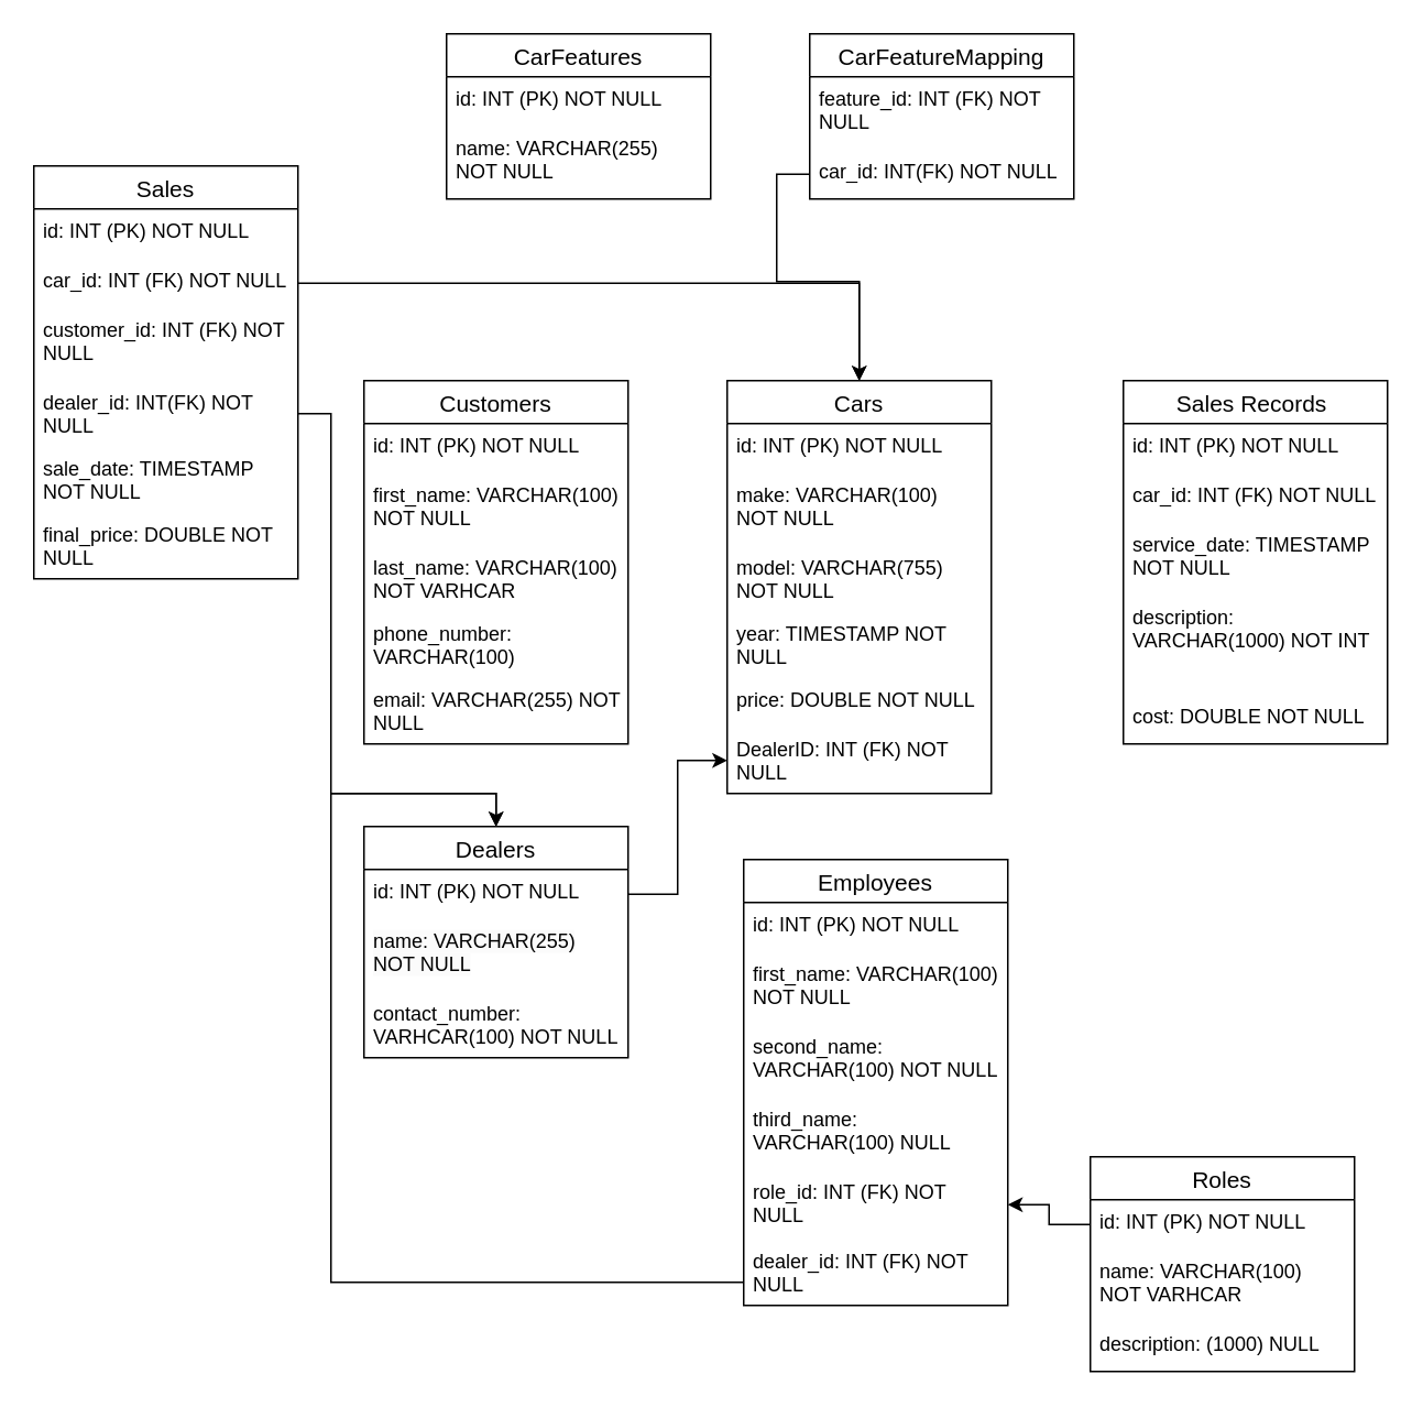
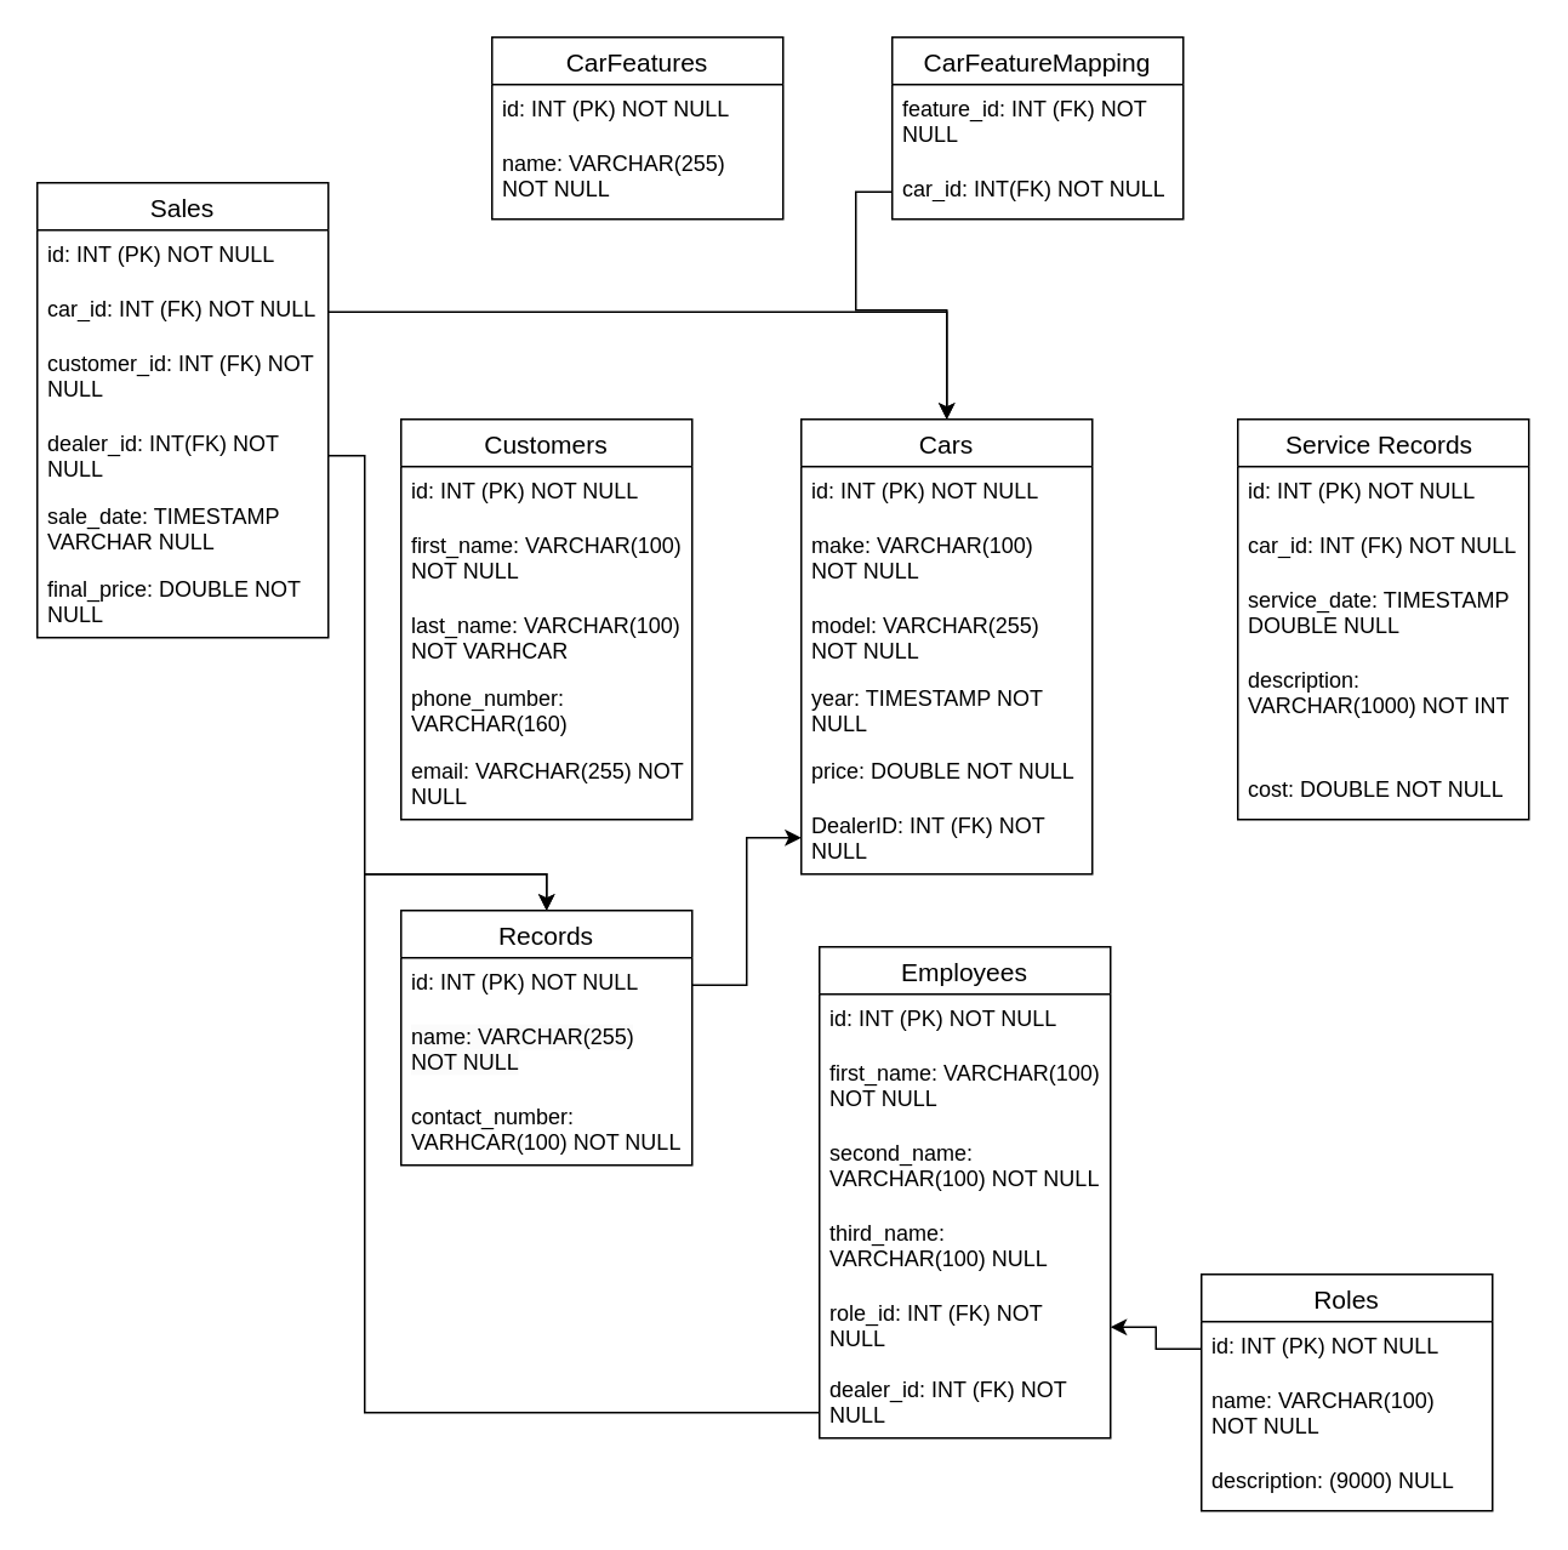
  <mxCell id="0" />
  <mxCell id="1" parent="0" />
- <mxCell id="2" value="Dealers" style="swimlane;fontStyle=0;childLayout=stackLayout;horizontal=1;startSize=26;horizontalStack=0;resizeParent=1;resizeParentMax=0;resizeLast=0;collapsible=1;marginBottom=0;align=center;fontSize=14;" vertex="1" parent="1"><mxGeometry x="220" y="500" width="160" height="140" as="geometry" /></mxCell>
+ <mxCell id="2" value="Records" style="swimlane;fontStyle=0;childLayout=stackLayout;horizontal=1;startSize=26;horizontalStack=0;resizeParent=1;resizeParentMax=0;resizeLast=0;collapsible=1;marginBottom=0;align=center;fontSize=14;" vertex="1" parent="1"><mxGeometry x="220" y="500" width="160" height="140" as="geometry" /></mxCell>
  <mxCell id="3" value="id: INT (PK) NOT NULL" style="text;strokeColor=none;fillColor=none;spacingLeft=4;spacingRight=4;overflow=hidden;rotatable=0;points=[[0,0.5],[1,0.5]];portConstraint=eastwest;fontSize=12;whiteSpace=wrap;html=1;" vertex="1" parent="2"><mxGeometry y="26" width="160" height="30" as="geometry" /></mxCell>
  <mxCell id="4" value="&lt;span style=&quot;color: rgb(0, 0, 0); font-family: Helvetica; font-size: 12px; font-style: normal; font-variant-ligatures: normal; font-variant-caps: normal; font-weight: 400; letter-spacing: normal; orphans: 2; text-align: left; text-indent: 0px; text-transform: none; widows: 2; word-spacing: 0px; -webkit-text-stroke-width: 0px; white-space: normal; background-color: rgb(251, 251, 251); text-decoration-thickness: initial; text-decoration-style: initial; text-decoration-color: initial; display: inline !important; float: none;&quot;&gt;name: VARCHAR(255) NOT NULL&lt;/span&gt;" style="text;strokeColor=none;fillColor=none;spacingLeft=4;spacingRight=4;overflow=hidden;rotatable=0;points=[[0,0.5],[1,0.5]];portConstraint=eastwest;fontSize=12;whiteSpace=wrap;html=1;" vertex="1" parent="2"><mxGeometry y="56" width="160" height="44" as="geometry" /></mxCell>
  <mxCell id="5" value="contact_number: VARHCAR(100) NOT NULL" style="text;strokeColor=none;fillColor=none;spacingLeft=4;spacingRight=4;overflow=hidden;rotatable=0;points=[[0,0.5],[1,0.5]];portConstraint=eastwest;fontSize=12;whiteSpace=wrap;html=1;" vertex="1" parent="2"><mxGeometry y="100" width="160" height="40" as="geometry" /></mxCell>
  <mxCell id="6" value="Cars" style="swimlane;fontStyle=0;childLayout=stackLayout;horizontal=1;startSize=26;horizontalStack=0;resizeParent=1;resizeParentMax=0;resizeLast=0;collapsible=1;marginBottom=0;align=center;fontSize=14;" vertex="1" parent="1"><mxGeometry x="440" y="230" width="160" height="250" as="geometry" /></mxCell>
  <mxCell id="7" value="id: INT (PK) NOT NULL" style="text;strokeColor=none;fillColor=none;spacingLeft=4;spacingRight=4;overflow=hidden;rotatable=0;points=[[0,0.5],[1,0.5]];portConstraint=eastwest;fontSize=12;whiteSpace=wrap;html=1;" vertex="1" parent="6"><mxGeometry y="26" width="160" height="30" as="geometry" /></mxCell>
  <mxCell id="8" value="make: VARCHAR(100) NOT NULL" style="text;strokeColor=none;fillColor=none;spacingLeft=4;spacingRight=4;overflow=hidden;rotatable=0;points=[[0,0.5],[1,0.5]];portConstraint=eastwest;fontSize=12;whiteSpace=wrap;html=1;" vertex="1" parent="6"><mxGeometry y="56" width="160" height="44" as="geometry" /></mxCell>
- <mxCell id="9" value="model: VARCHAR(755) NOT NULL" style="text;strokeColor=none;fillColor=none;spacingLeft=4;spacingRight=4;overflow=hidden;rotatable=0;points=[[0,0.5],[1,0.5]];portConstraint=eastwest;fontSize=12;whiteSpace=wrap;html=1;" vertex="1" parent="6"><mxGeometry y="100" width="160" height="40" as="geometry" /></mxCell>
+ <mxCell id="9" value="model: VARCHAR(255) NOT NULL" style="text;strokeColor=none;fillColor=none;spacingLeft=4;spacingRight=4;overflow=hidden;rotatable=0;points=[[0,0.5],[1,0.5]];portConstraint=eastwest;fontSize=12;whiteSpace=wrap;html=1;" vertex="1" parent="6"><mxGeometry y="100" width="160" height="40" as="geometry" /></mxCell>
  <mxCell id="10" value="year: TIMESTAMP NOT NULL" style="text;strokeColor=none;fillColor=none;spacingLeft=4;spacingRight=4;overflow=hidden;rotatable=0;points=[[0,0.5],[1,0.5]];portConstraint=eastwest;fontSize=12;whiteSpace=wrap;html=1;" vertex="1" parent="6"><mxGeometry y="140" width="160" height="40" as="geometry" /></mxCell>
  <mxCell id="11" value="price: DOUBLE NOT NULL" style="text;strokeColor=none;fillColor=none;spacingLeft=4;spacingRight=4;overflow=hidden;rotatable=0;points=[[0,0.5],[1,0.5]];portConstraint=eastwest;fontSize=12;whiteSpace=wrap;html=1;" vertex="1" parent="6"><mxGeometry y="180" width="160" height="30" as="geometry" /></mxCell>
  <mxCell id="12" value="DealerID: INT (FK) NOT NULL" style="text;strokeColor=none;fillColor=none;spacingLeft=4;spacingRight=4;overflow=hidden;rotatable=0;points=[[0,0.5],[1,0.5]];portConstraint=eastwest;fontSize=12;whiteSpace=wrap;html=1;" vertex="1" parent="6"><mxGeometry y="210" width="160" height="40" as="geometry" /></mxCell>
  <mxCell id="13" style="edgeStyle=orthogonalEdgeStyle;rounded=0;orthogonalLoop=1;jettySize=auto;html=1;" edge="1" parent="1" source="3" target="12"><mxGeometry relative="1" as="geometry" /></mxCell>
  <mxCell id="14" value="Customers" style="swimlane;fontStyle=0;childLayout=stackLayout;horizontal=1;startSize=26;horizontalStack=0;resizeParent=1;resizeParentMax=0;resizeLast=0;collapsible=1;marginBottom=0;align=center;fontSize=14;" vertex="1" parent="1"><mxGeometry x="220" y="230" width="160" height="220" as="geometry" /></mxCell>
  <mxCell id="15" value="id: INT (PK) NOT NULL" style="text;strokeColor=none;fillColor=none;spacingLeft=4;spacingRight=4;overflow=hidden;rotatable=0;points=[[0,0.5],[1,0.5]];portConstraint=eastwest;fontSize=12;whiteSpace=wrap;html=1;" vertex="1" parent="14"><mxGeometry y="26" width="160" height="30" as="geometry" /></mxCell>
  <mxCell id="16" value="first_name: VARCHAR(100) NOT NULL" style="text;strokeColor=none;fillColor=none;spacingLeft=4;spacingRight=4;overflow=hidden;rotatable=0;points=[[0,0.5],[1,0.5]];portConstraint=eastwest;fontSize=12;whiteSpace=wrap;html=1;" vertex="1" parent="14"><mxGeometry y="56" width="160" height="44" as="geometry" /></mxCell>
  <mxCell id="17" value="last_name: VARCHAR(100) NOT VARHCAR" style="text;strokeColor=none;fillColor=none;spacingLeft=4;spacingRight=4;overflow=hidden;rotatable=0;points=[[0,0.5],[1,0.5]];portConstraint=eastwest;fontSize=12;whiteSpace=wrap;html=1;" vertex="1" parent="14"><mxGeometry y="100" width="160" height="40" as="geometry" /></mxCell>
- <mxCell id="18" value="phone_number: VARCHAR(100)" style="text;strokeColor=none;fillColor=none;spacingLeft=4;spacingRight=4;overflow=hidden;rotatable=0;points=[[0,0.5],[1,0.5]];portConstraint=eastwest;fontSize=12;whiteSpace=wrap;html=1;" vertex="1" parent="14"><mxGeometry y="140" width="160" height="40" as="geometry" /></mxCell>
+ <mxCell id="18" value="phone_number: VARCHAR(160)" style="text;strokeColor=none;fillColor=none;spacingLeft=4;spacingRight=4;overflow=hidden;rotatable=0;points=[[0,0.5],[1,0.5]];portConstraint=eastwest;fontSize=12;whiteSpace=wrap;html=1;" vertex="1" parent="14"><mxGeometry y="140" width="160" height="40" as="geometry" /></mxCell>
  <mxCell id="19" value="email: VARCHAR(255) NOT NULL" style="text;strokeColor=none;fillColor=none;spacingLeft=4;spacingRight=4;overflow=hidden;rotatable=0;points=[[0,0.5],[1,0.5]];portConstraint=eastwest;fontSize=12;whiteSpace=wrap;html=1;" vertex="1" parent="14"><mxGeometry y="180" width="160" height="40" as="geometry" /></mxCell>
  <mxCell id="20" value="Sales" style="swimlane;fontStyle=0;childLayout=stackLayout;horizontal=1;startSize=26;horizontalStack=0;resizeParent=1;resizeParentMax=0;resizeLast=0;collapsible=1;marginBottom=0;align=center;fontSize=14;" vertex="1" parent="1"><mxGeometry x="20" y="100" width="160" height="250" as="geometry" /></mxCell>
  <mxCell id="21" value="id: INT (PK) NOT NULL" style="text;strokeColor=none;fillColor=none;spacingLeft=4;spacingRight=4;overflow=hidden;rotatable=0;points=[[0,0.5],[1,0.5]];portConstraint=eastwest;fontSize=12;whiteSpace=wrap;html=1;" vertex="1" parent="20"><mxGeometry y="26" width="160" height="30" as="geometry" /></mxCell>
  <mxCell id="22" value="car_id: INT (FK) NOT NULL" style="text;strokeColor=none;fillColor=none;spacingLeft=4;spacingRight=4;overflow=hidden;rotatable=0;points=[[0,0.5],[1,0.5]];portConstraint=eastwest;fontSize=12;whiteSpace=wrap;html=1;" vertex="1" parent="20"><mxGeometry y="56" width="160" height="30" as="geometry" /></mxCell>
  <mxCell id="23" value="customer_id: INT (FK) NOT NULL" style="text;strokeColor=none;fillColor=none;spacingLeft=4;spacingRight=4;overflow=hidden;rotatable=0;points=[[0,0.5],[1,0.5]];portConstraint=eastwest;fontSize=12;whiteSpace=wrap;html=1;" vertex="1" parent="20"><mxGeometry y="86" width="160" height="44" as="geometry" /></mxCell>
  <mxCell id="24" value="dealer_id: INT(FK) NOT NULL" style="text;strokeColor=none;fillColor=none;spacingLeft=4;spacingRight=4;overflow=hidden;rotatable=0;points=[[0,0.5],[1,0.5]];portConstraint=eastwest;fontSize=12;whiteSpace=wrap;html=1;" vertex="1" parent="20"><mxGeometry y="130" width="160" height="40" as="geometry" /></mxCell>
- <mxCell id="25" value="sale_date: TIMESTAMP NOT NULL" style="text;strokeColor=none;fillColor=none;spacingLeft=4;spacingRight=4;overflow=hidden;rotatable=0;points=[[0,0.5],[1,0.5]];portConstraint=eastwest;fontSize=12;whiteSpace=wrap;html=1;" vertex="1" parent="20"><mxGeometry y="170" width="160" height="40" as="geometry" /></mxCell>
+ <mxCell id="25" value="sale_date: TIMESTAMP VARCHAR NULL" style="text;strokeColor=none;fillColor=none;spacingLeft=4;spacingRight=4;overflow=hidden;rotatable=0;points=[[0,0.5],[1,0.5]];portConstraint=eastwest;fontSize=12;whiteSpace=wrap;html=1;" vertex="1" parent="20"><mxGeometry y="170" width="160" height="40" as="geometry" /></mxCell>
  <mxCell id="26" value="final_price: DOUBLE NOT NULL" style="text;strokeColor=none;fillColor=none;spacingLeft=4;spacingRight=4;overflow=hidden;rotatable=0;points=[[0,0.5],[1,0.5]];portConstraint=eastwest;fontSize=12;whiteSpace=wrap;html=1;" vertex="1" parent="20"><mxGeometry y="210" width="160" height="40" as="geometry" /></mxCell>
- <mxCell id="27" value="Sales Records " style="swimlane;fontStyle=0;childLayout=stackLayout;horizontal=1;startSize=26;horizontalStack=0;resizeParent=1;resizeParentMax=0;resizeLast=0;collapsible=1;marginBottom=0;align=center;fontSize=14;" vertex="1" parent="1"><mxGeometry x="680" y="230" width="160" height="220" as="geometry" /></mxCell>
+ <mxCell id="27" value="Service Records " style="swimlane;fontStyle=0;childLayout=stackLayout;horizontal=1;startSize=26;horizontalStack=0;resizeParent=1;resizeParentMax=0;resizeLast=0;collapsible=1;marginBottom=0;align=center;fontSize=14;" vertex="1" parent="1"><mxGeometry x="680" y="230" width="160" height="220" as="geometry" /></mxCell>
  <mxCell id="28" value="id: INT (PK) NOT NULL" style="text;strokeColor=none;fillColor=none;spacingLeft=4;spacingRight=4;overflow=hidden;rotatable=0;points=[[0,0.5],[1,0.5]];portConstraint=eastwest;fontSize=12;whiteSpace=wrap;html=1;" vertex="1" parent="27"><mxGeometry y="26" width="160" height="30" as="geometry" /></mxCell>
  <mxCell id="29" value="car_id: INT (FK) NOT NULL" style="text;strokeColor=none;fillColor=none;spacingLeft=4;spacingRight=4;overflow=hidden;rotatable=0;points=[[0,0.5],[1,0.5]];portConstraint=eastwest;fontSize=12;whiteSpace=wrap;html=1;" vertex="1" parent="27"><mxGeometry y="56" width="160" height="30" as="geometry" /></mxCell>
- <mxCell id="30" value="service_date: TIMESTAMP NOT NULL" style="text;strokeColor=none;fillColor=none;spacingLeft=4;spacingRight=4;overflow=hidden;rotatable=0;points=[[0,0.5],[1,0.5]];portConstraint=eastwest;fontSize=12;whiteSpace=wrap;html=1;" vertex="1" parent="27"><mxGeometry y="86" width="160" height="44" as="geometry" /></mxCell>
+ <mxCell id="30" value="service_date: TIMESTAMP DOUBLE NULL" style="text;strokeColor=none;fillColor=none;spacingLeft=4;spacingRight=4;overflow=hidden;rotatable=0;points=[[0,0.5],[1,0.5]];portConstraint=eastwest;fontSize=12;whiteSpace=wrap;html=1;" vertex="1" parent="27"><mxGeometry y="86" width="160" height="44" as="geometry" /></mxCell>
  <mxCell id="31" value="description: VARCHAR(1000) NOT INT" style="text;strokeColor=none;fillColor=none;spacingLeft=4;spacingRight=4;overflow=hidden;rotatable=0;points=[[0,0.5],[1,0.5]];portConstraint=eastwest;fontSize=12;whiteSpace=wrap;html=1;" vertex="1" parent="27"><mxGeometry y="130" width="160" height="60" as="geometry" /></mxCell>
  <mxCell id="32" value="cost: DOUBLE NOT NULL" style="text;strokeColor=none;fillColor=none;spacingLeft=4;spacingRight=4;overflow=hidden;rotatable=0;points=[[0,0.5],[1,0.5]];portConstraint=eastwest;fontSize=12;whiteSpace=wrap;html=1;" vertex="1" parent="27"><mxGeometry y="190" width="160" height="30" as="geometry" /></mxCell>
  <mxCell id="33" style="edgeStyle=orthogonalEdgeStyle;rounded=0;orthogonalLoop=1;jettySize=auto;html=1;" edge="1" parent="1" source="22" target="6"><mxGeometry relative="1" as="geometry" /></mxCell>
  <mxCell id="34" style="edgeStyle=orthogonalEdgeStyle;rounded=0;orthogonalLoop=1;jettySize=auto;html=1;" edge="1" parent="1" source="24" target="2"><mxGeometry relative="1" as="geometry"><Array as="points"><mxPoint x="200" y="250" /><mxPoint x="200" y="480" /><mxPoint x="300" y="480" /></Array></mxGeometry></mxCell>
  <mxCell id="35" value="Employees" style="swimlane;fontStyle=0;childLayout=stackLayout;horizontal=1;startSize=26;horizontalStack=0;resizeParent=1;resizeParentMax=0;resizeLast=0;collapsible=1;marginBottom=0;align=center;fontSize=14;" vertex="1" parent="1"><mxGeometry x="450" y="520" width="160" height="270" as="geometry" /></mxCell>
  <mxCell id="36" value="id: INT (PK) NOT NULL" style="text;strokeColor=none;fillColor=none;spacingLeft=4;spacingRight=4;overflow=hidden;rotatable=0;points=[[0,0.5],[1,0.5]];portConstraint=eastwest;fontSize=12;whiteSpace=wrap;html=1;" vertex="1" parent="35"><mxGeometry y="26" width="160" height="30" as="geometry" /></mxCell>
  <mxCell id="37" value="first_name: VARCHAR(100) NOT NULL" style="text;strokeColor=none;fillColor=none;spacingLeft=4;spacingRight=4;overflow=hidden;rotatable=0;points=[[0,0.5],[1,0.5]];portConstraint=eastwest;fontSize=12;whiteSpace=wrap;html=1;" vertex="1" parent="35"><mxGeometry y="56" width="160" height="44" as="geometry" /></mxCell>
  <mxCell id="38" value="second_name: VARCHAR(100) NOT NULL" style="text;strokeColor=none;fillColor=none;spacingLeft=4;spacingRight=4;overflow=hidden;rotatable=0;points=[[0,0.5],[1,0.5]];portConstraint=eastwest;fontSize=12;whiteSpace=wrap;html=1;" vertex="1" parent="35"><mxGeometry y="100" width="160" height="44" as="geometry" /></mxCell>
  <mxCell id="39" value="third_name: VARCHAR(100) NULL" style="text;strokeColor=none;fillColor=none;spacingLeft=4;spacingRight=4;overflow=hidden;rotatable=0;points=[[0,0.5],[1,0.5]];portConstraint=eastwest;fontSize=12;whiteSpace=wrap;html=1;" vertex="1" parent="35"><mxGeometry y="144" width="160" height="44" as="geometry" /></mxCell>
  <mxCell id="40" value="role_id: INT (FK) NOT NULL" style="text;strokeColor=none;fillColor=none;spacingLeft=4;spacingRight=4;overflow=hidden;rotatable=0;points=[[0,0.5],[1,0.5]];portConstraint=eastwest;fontSize=12;whiteSpace=wrap;html=1;" vertex="1" parent="35"><mxGeometry y="188" width="160" height="42" as="geometry" /></mxCell>
  <mxCell id="41" value="dealer_id: INT (FK) NOT NULL" style="text;strokeColor=none;fillColor=none;spacingLeft=4;spacingRight=4;overflow=hidden;rotatable=0;points=[[0,0.5],[1,0.5]];portConstraint=eastwest;fontSize=12;whiteSpace=wrap;html=1;" vertex="1" parent="35"><mxGeometry y="230" width="160" height="40" as="geometry" /></mxCell>
  <mxCell id="42" value="Roles" style="swimlane;fontStyle=0;childLayout=stackLayout;horizontal=1;startSize=26;horizontalStack=0;resizeParent=1;resizeParentMax=0;resizeLast=0;collapsible=1;marginBottom=0;align=center;fontSize=14;" vertex="1" parent="1"><mxGeometry x="660" y="700" width="160" height="130" as="geometry" /></mxCell>
  <mxCell id="43" value="id: INT (PK) NOT NULL" style="text;strokeColor=none;fillColor=none;spacingLeft=4;spacingRight=4;overflow=hidden;rotatable=0;points=[[0,0.5],[1,0.5]];portConstraint=eastwest;fontSize=12;whiteSpace=wrap;html=1;" vertex="1" parent="42"><mxGeometry y="26" width="160" height="30" as="geometry" /></mxCell>
- <mxCell id="44" value="name: VARCHAR(100) NOT VARHCAR" style="text;strokeColor=none;fillColor=none;spacingLeft=4;spacingRight=4;overflow=hidden;rotatable=0;points=[[0,0.5],[1,0.5]];portConstraint=eastwest;fontSize=12;whiteSpace=wrap;html=1;" vertex="1" parent="42"><mxGeometry y="56" width="160" height="44" as="geometry" /></mxCell>
- <mxCell id="45" value="description: (1000) NULL" style="text;strokeColor=none;fillColor=none;spacingLeft=4;spacingRight=4;overflow=hidden;rotatable=0;points=[[0,0.5],[1,0.5]];portConstraint=eastwest;fontSize=12;whiteSpace=wrap;html=1;" vertex="1" parent="42"><mxGeometry y="100" width="160" height="30" as="geometry" /></mxCell>
+ <mxCell id="44" value="name: VARCHAR(100) NOT NULL" style="text;strokeColor=none;fillColor=none;spacingLeft=4;spacingRight=4;overflow=hidden;rotatable=0;points=[[0,0.5],[1,0.5]];portConstraint=eastwest;fontSize=12;whiteSpace=wrap;html=1;" vertex="1" parent="42"><mxGeometry y="56" width="160" height="44" as="geometry" /></mxCell>
+ <mxCell id="45" value="description: (9000) NULL" style="text;strokeColor=none;fillColor=none;spacingLeft=4;spacingRight=4;overflow=hidden;rotatable=0;points=[[0,0.5],[1,0.5]];portConstraint=eastwest;fontSize=12;whiteSpace=wrap;html=1;" vertex="1" parent="42"><mxGeometry y="100" width="160" height="30" as="geometry" /></mxCell>
  <mxCell id="46" style="edgeStyle=orthogonalEdgeStyle;rounded=0;orthogonalLoop=1;jettySize=auto;html=1;" edge="1" parent="1" source="43" target="40"><mxGeometry relative="1" as="geometry" /></mxCell>
  <mxCell id="47" style="edgeStyle=orthogonalEdgeStyle;rounded=0;orthogonalLoop=1;jettySize=auto;html=1;entryX=0.5;entryY=0;entryDx=0;entryDy=0;" edge="1" parent="1" source="41" target="2"><mxGeometry relative="1" as="geometry"><mxPoint x="210" y="540" as="targetPoint" /><Array as="points"><mxPoint x="200" y="776" /><mxPoint x="200" y="480" /><mxPoint x="300" y="480" /></Array></mxGeometry></mxCell>
  <mxCell id="48" value="CarFeatures" style="swimlane;fontStyle=0;childLayout=stackLayout;horizontal=1;startSize=26;horizontalStack=0;resizeParent=1;resizeParentMax=0;resizeLast=0;collapsible=1;marginBottom=0;align=center;fontSize=14;" vertex="1" parent="1"><mxGeometry x="270" y="20" width="160" height="100" as="geometry" /></mxCell>
  <mxCell id="49" value="id: INT (PK) NOT NULL" style="text;strokeColor=none;fillColor=none;spacingLeft=4;spacingRight=4;overflow=hidden;rotatable=0;points=[[0,0.5],[1,0.5]];portConstraint=eastwest;fontSize=12;whiteSpace=wrap;html=1;" vertex="1" parent="48"><mxGeometry y="26" width="160" height="30" as="geometry" /></mxCell>
  <mxCell id="50" value="name: VARCHAR(255) NOT NULL" style="text;strokeColor=none;fillColor=none;spacingLeft=4;spacingRight=4;overflow=hidden;rotatable=0;points=[[0,0.5],[1,0.5]];portConstraint=eastwest;fontSize=12;whiteSpace=wrap;html=1;" vertex="1" parent="48"><mxGeometry y="56" width="160" height="44" as="geometry" /></mxCell>
  <mxCell id="51" value="CarFeatureMapping" style="swimlane;fontStyle=0;childLayout=stackLayout;horizontal=1;startSize=26;horizontalStack=0;resizeParent=1;resizeParentMax=0;resizeLast=0;collapsible=1;marginBottom=0;align=center;fontSize=14;" vertex="1" parent="1"><mxGeometry x="490" y="20" width="160" height="100" as="geometry" /></mxCell>
  <mxCell id="52" value="feature_id: INT (FK) NOT NULL" style="text;strokeColor=none;fillColor=none;spacingLeft=4;spacingRight=4;overflow=hidden;rotatable=0;points=[[0,0.5],[1,0.5]];portConstraint=eastwest;fontSize=12;whiteSpace=wrap;html=1;" vertex="1" parent="51"><mxGeometry y="26" width="160" height="44" as="geometry" /></mxCell>
  <mxCell id="53" value="car_id: INT(FK) NOT NULL" style="text;strokeColor=none;fillColor=none;spacingLeft=4;spacingRight=4;overflow=hidden;rotatable=0;points=[[0,0.5],[1,0.5]];portConstraint=eastwest;fontSize=12;whiteSpace=wrap;html=1;" vertex="1" parent="51"><mxGeometry y="70" width="160" height="30" as="geometry" /></mxCell>
  <mxCell id="54" style="edgeStyle=orthogonalEdgeStyle;rounded=0;orthogonalLoop=1;jettySize=auto;html=1;entryX=0.5;entryY=0;entryDx=0;entryDy=0;" edge="1" parent="1" source="53" target="6"><mxGeometry relative="1" as="geometry"><Array as="points"><mxPoint x="470" y="105" /><mxPoint x="470" y="170" /><mxPoint x="520" y="170" /></Array></mxGeometry></mxCell>
